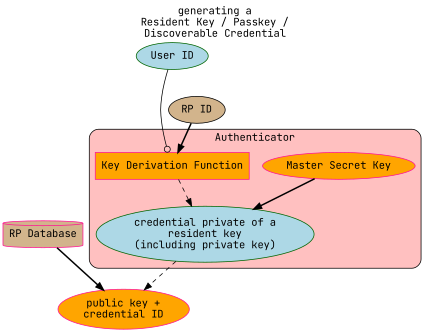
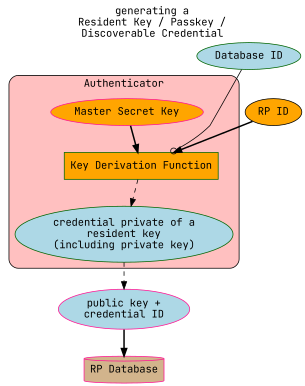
  digraph {
    fontname="JetBrains Mono"
    label="generating a\nResident Key / Passkey /\nDiscoverable Credential"
    labelloc=t
    rankdir=TB
    node [color=deeppink fillcolor=lightblue fontname="JetBrains Mono" shape=ellipse style=filled]
    edge [arrowhead=normal fontname="JetBrains Mono" style=bold]
    n1 [fillcolor=orange label="Master Secret Key"]
-   n2 [fillcolor=orange label="Key Derivation Function" shape=box]
+   n2 [color=darkgreen fillcolor=orange label="Key Derivation Function" shape=box]
    n3 [color=darkgreen label="credential private of a\nresident key\n(including private key)"]
-   n4 [fillcolor=orange label="public key +\ncredential ID"]
+   n4 [label="public key +\ncredential ID"]
    n5 [fillcolor=tan label="RP Database" shape=cylinder]
-   n6 [color=black fillcolor=tan label="RP ID"]
-   n7 [color=darkgreen label="User ID"]
+   n6 [color=black fillcolor=orange label="RP ID"]
+   n7 [color=darkgreen label="Database ID"]
    subgraph cluster_1 {
      bgcolor="#ffc0c0"
      label=Authenticator
      style=rounded
      n1
      n2
      n3
    }
-   n1 -> n3
+   n1 -> n2
    n2 -> n3 [style=dashed]
    n3 -> n4 [style=dashed]
-   n5 -> n4
+   n4 -> n5
    n6 -> n2
    n7 -> n2 [arrowhead=odot style=solid]
    n7 -> n6 [constraint=true style=invis arrowhead=""]
  }
